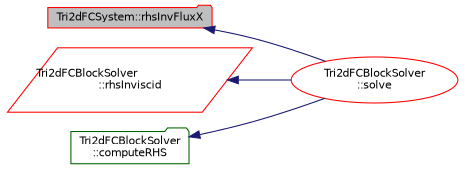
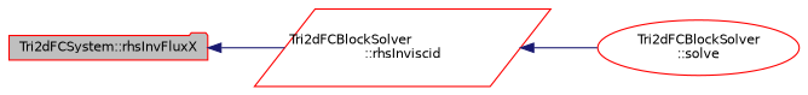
  digraph {
    rankdir=LR
    node [color=red fillcolor=white fontname=Helvetica fontsize=10 shape=folder style=filled]
    edge [color=midnightblue dir=back fontname=Helvetica fontsize=10 labelfontname=Helvetica labelfontsize=10 style=solid]
    n1 [fillcolor=grey75 fontcolor=black height=0.2 label="Tri2dFCSystem::rhsInvFluxX" width=0.4]
    n2 [height=0.2 label="Tri2dFCBlockSolver\l::rhsInviscid" shape=parallelogram width=0.4]
    n3 [height=0.2 label="Tri2dFCBlockSolver\l::solve" shape=ellipse width=0.4]
-   n4 [color=darkgreen height=0.2 label="Tri2dFCBlockSolver\l::computeRHS" width=0.4]
-   n1 -> n3
+   n1 -> n2
    n2 -> n3
-   n4 -> n3
  }
